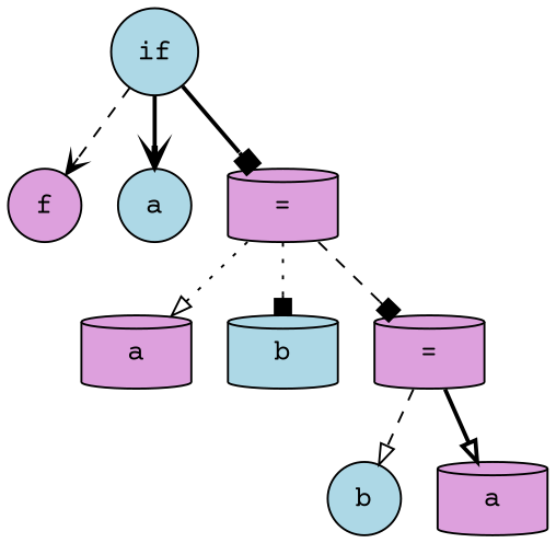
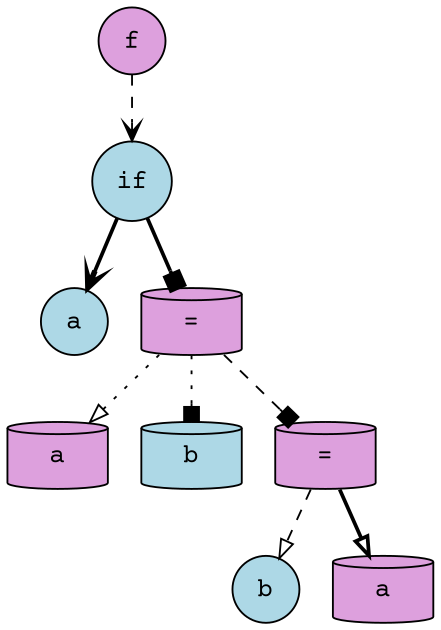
  digraph {
    fontname="Courier Prime"
    node [style=filled fillcolor=plum shape=cylinder fontname="Courier Prime"]
    edge [style=dashed arrowhead=box fontname="Courier Prime"]
    n1 [label=f shape=circle]
    n2 [label=if fillcolor=lightblue shape=circle]
    n3 [label=a fillcolor=lightblue shape=circle]
    n4 [label="="]
    n5 [label=a]
    n6 [label=b fillcolor=lightblue]
    n7 [label="="]
    n8 [label=b fillcolor=lightblue shape=circle]
    n9 [label=a]
-   n2 -> n1 [arrowhead=vee]
+   n1 -> n2 [arrowhead=vee]
    n2 -> n3 [style=bold arrowhead=vee]
    n2 -> n4 [style=bold]
    n4 -> n5 [style=dotted arrowhead=onormal]
    n4 -> n6 [style=dotted]
    n4 -> n7
    n7 -> n8 [arrowhead=onormal]
    n7 -> n9 [style=bold arrowhead=onormal]
  }
